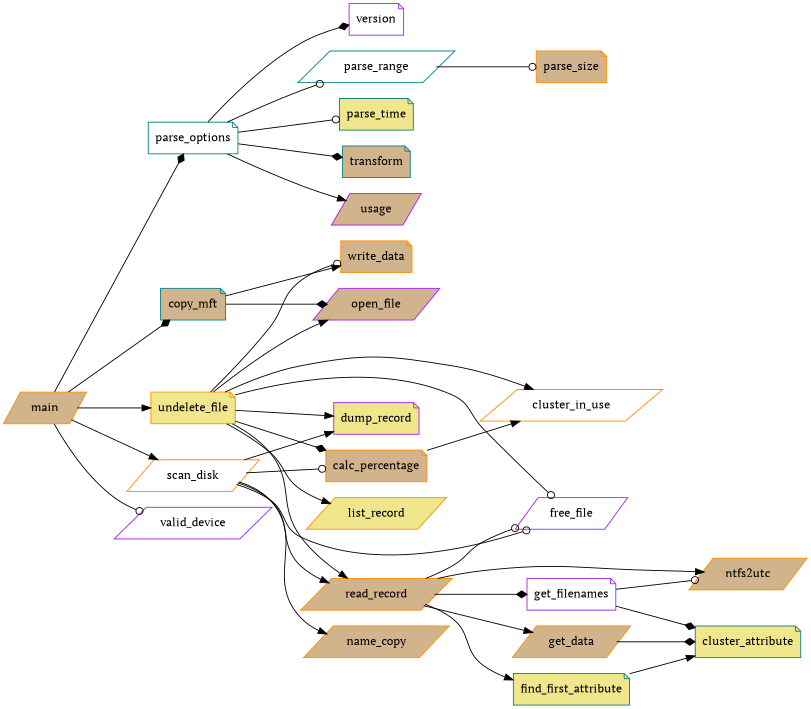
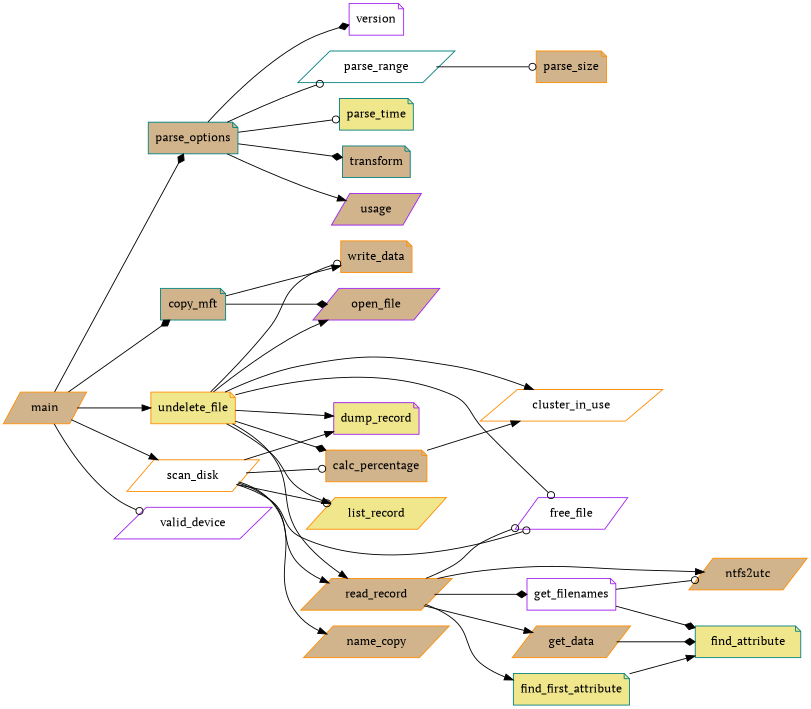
  digraph {
    color=black
    fontcolor=black
    fontname="PT Serif"
    fontsize=14
    rankdir=LR
    node [color=darkorange fillcolor=tan fontcolor=black fontname="PT Serif" fontsize=14 shape=note style=filled]
    edge [arrowhead=normal color=black fontcolor=black fontname="PT Serif" fontsize=14]
    calc_percentage [height=0.500000 width=1.530000]
    cluster_in_use [fillcolor=white height=0.500000 shape=parallelogram width=1.390000]
    copy_mft [color=teal height=0.500000 width=1.030000]
    open_file [color=purple height=0.500000 shape=parallelogram width=1]
    write_data [height=0.500000 width=1.110000]
    dump_record [color=purple fillcolor=khaki height=0.500000 width=1.310000]
-   find_attribute [color=teal fillcolor=khaki height=0.500000 width=1.330000 label=cluster_attribute]
+   find_attribute [color=teal fillcolor=khaki height=0.500000 width=1.330000]
    find_first_attribute [color=teal fillcolor=khaki height=0.500000 width=1.750000]
    free_file [color=purple fillcolor=white height=0.500000 shape=parallelogram width=0.940000]
    get_data [height=0.500000 shape=parallelogram width=0.940000]
    get_filenames [color=purple fillcolor=white height=0.500000 width=1.360000]
    ntfs2utc [height=0.500000 shape=parallelogram width=0.920000]
    list_record [fillcolor=khaki height=0.500000 shape=parallelogram width=1.110000]
    main [height=0.500000 shape=parallelogram width=0.750000]
-   parse_options [color=teal fillcolor=white height=0.500000 width=1.360000]
+   parse_options [color=teal height=0.500000 width=1.360000]
    scan_disk [fillcolor=white height=0.500000 shape=parallelogram width=1.060000]
    undelete_file [fillcolor=khaki height=0.500000 width=1.310000]
    valid_device [color=purple fillcolor=white height=0.500000 shape=parallelogram width=1.280000]
    parse_range [color=teal fillcolor=white height=0.500000 shape=parallelogram width=1.220000]
    parse_time [color=teal fillcolor=khaki height=0.500000 width=1.140000]
    transform [color=teal height=0.500000 width=1.030000]
    usage [color=purple height=0.500000 shape=parallelogram width=0.750000]
    version [color=purple fillcolor=white height=0.500000 width=0.860000]
    n24 [height=0.500000 label=name_copy shape=parallelogram width=1.280000]
    read_record [height=0.500000 shape=parallelogram width=1.190000]
    parse_size [height=0.500000 width=1.080000]
    calc_percentage -> cluster_in_use
    copy_mft -> open_file [arrowhead=diamond]
    copy_mft -> write_data
    find_first_attribute -> find_attribute
    get_data -> find_attribute [arrowhead=diamond]
    get_filenames -> find_attribute [arrowhead=diamond]
    get_filenames -> ntfs2utc [arrowhead=odot]
    main -> copy_mft [arrowhead=diamond]
    main -> parse_options [arrowhead=diamond]
    main -> scan_disk
    main -> undelete_file
    main -> valid_device [arrowhead=odot]
    parse_options -> parse_range [arrowhead=odot]
    parse_options -> parse_time [arrowhead=odot]
    parse_options -> transform [arrowhead=diamond]
    parse_options -> usage
    parse_options -> version [arrowhead=diamond]
    scan_disk -> calc_percentage [arrowhead=odot]
    scan_disk -> dump_record
    scan_disk -> free_file [arrowhead=odot]
+   scan_disk -> list_record [arrowhead=odot]
    scan_disk -> n24
    scan_disk -> read_record
    undelete_file -> calc_percentage [arrowhead=diamond]
    undelete_file -> cluster_in_use
    undelete_file -> open_file
    undelete_file -> write_data [arrowhead=odot]
    undelete_file -> dump_record
    undelete_file -> free_file [arrowhead=odot]
    undelete_file -> list_record
    undelete_file -> read_record
    parse_range -> parse_size [arrowhead=odot]
    read_record -> find_first_attribute
    read_record -> free_file [arrowhead=odot]
    read_record -> get_data
    read_record -> get_filenames [arrowhead=diamond]
    read_record -> ntfs2utc
  }
